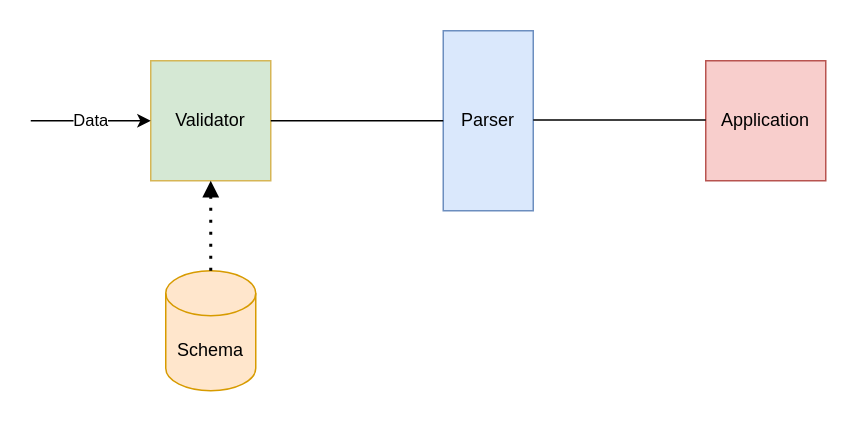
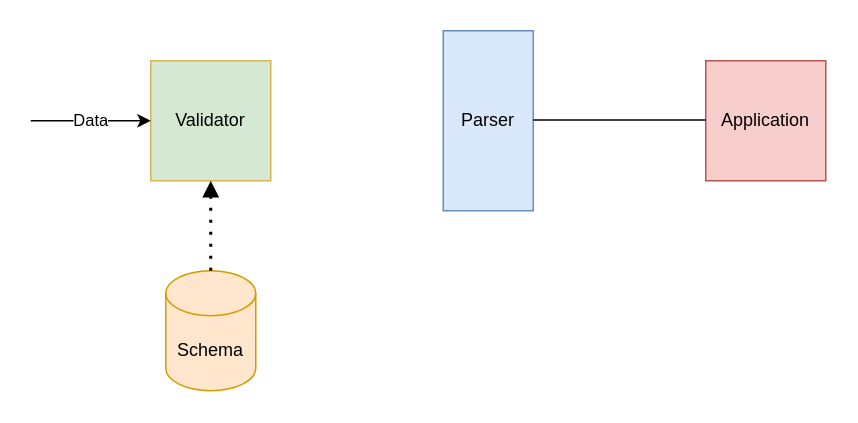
  <mxCell id="0" />
  <mxCell id="1" parent="0" />
  <mxCell id="2" value="Validator" style="whiteSpace=wrap;html=1;aspect=fixed;fillColor=#d5e8d4;strokeColor=#d6b656;" vertex="1" parent="1"><mxGeometry x="100" y="40" width="80" height="80" as="geometry" /></mxCell>
  <mxCell id="3" value="Application" style="whiteSpace=wrap;html=1;aspect=fixed;fillColor=#f8cecc;strokeColor=#b85450;" vertex="1" parent="1"><mxGeometry x="470" y="40" width="80" height="80" as="geometry" /></mxCell>
  <mxCell id="4" value="Parser" style="rounded=0;whiteSpace=wrap;html=1;direction=south;fillColor=#dae8fc;strokeColor=#6c8ebf;" vertex="1" parent="1"><mxGeometry x="295" y="20" width="60" height="120" as="geometry" /></mxCell>
  <mxCell id="5" value="Schema" style="shape=cylinder3;whiteSpace=wrap;html=1;boundedLbl=1;backgroundOutline=1;size=15;fillColor=#ffe6cc;strokeColor=#d79b00;" vertex="1" parent="1"><mxGeometry x="110" y="180" width="60" height="80" as="geometry" /></mxCell>
  <mxCell id="6" value="Data" style="endArrow=classic;html=1;entryX=0;entryY=0.5;entryDx=0;entryDy=0;" edge="1" parent="1" target="2"><mxGeometry width="50" height="50" relative="1" as="geometry"><mxPoint x="20" y="80" as="sourcePoint" /><mxPoint x="60" y="60" as="targetPoint" /></mxGeometry></mxCell>
  <mxCell id="7" value="" style="endArrow=block;dashed=1;html=1;dashPattern=1 3;strokeWidth=2;entryX=0.5;entryY=1;entryDx=0;entryDy=0;exitX=0.5;exitY=0;exitDx=0;exitDy=0;exitPerimeter=0;" edge="1" parent="1" source="5" target="2"><mxGeometry width="50" height="50" relative="1" as="geometry"><mxPoint x="10" y="180" as="sourcePoint" /><mxPoint x="60" y="130" as="targetPoint" /></mxGeometry></mxCell>
- <mxCell id="8" value="" style="endArrow=none;html=1;exitX=1;exitY=0.5;exitDx=0;exitDy=0;entryX=0.5;entryY=1;entryDx=0;entryDy=0;" edge="1" parent="1" source="2" target="4"><mxGeometry width="50" height="50" relative="1" as="geometry"><mxPoint x="210" y="110" as="sourcePoint" /><mxPoint x="260" y="60" as="targetPoint" /></mxGeometry></mxCell>
  <mxCell id="9" value="" style="endArrow=none;html=1;exitX=1;exitY=0.5;exitDx=0;exitDy=0;entryX=0.5;entryY=1;entryDx=0;entryDy=0;" edge="1" parent="1"><mxGeometry width="50" height="50" relative="1" as="geometry"><mxPoint x="355" y="79.5" as="sourcePoint" /><mxPoint x="470" y="79.5" as="targetPoint" /></mxGeometry></mxCell>
